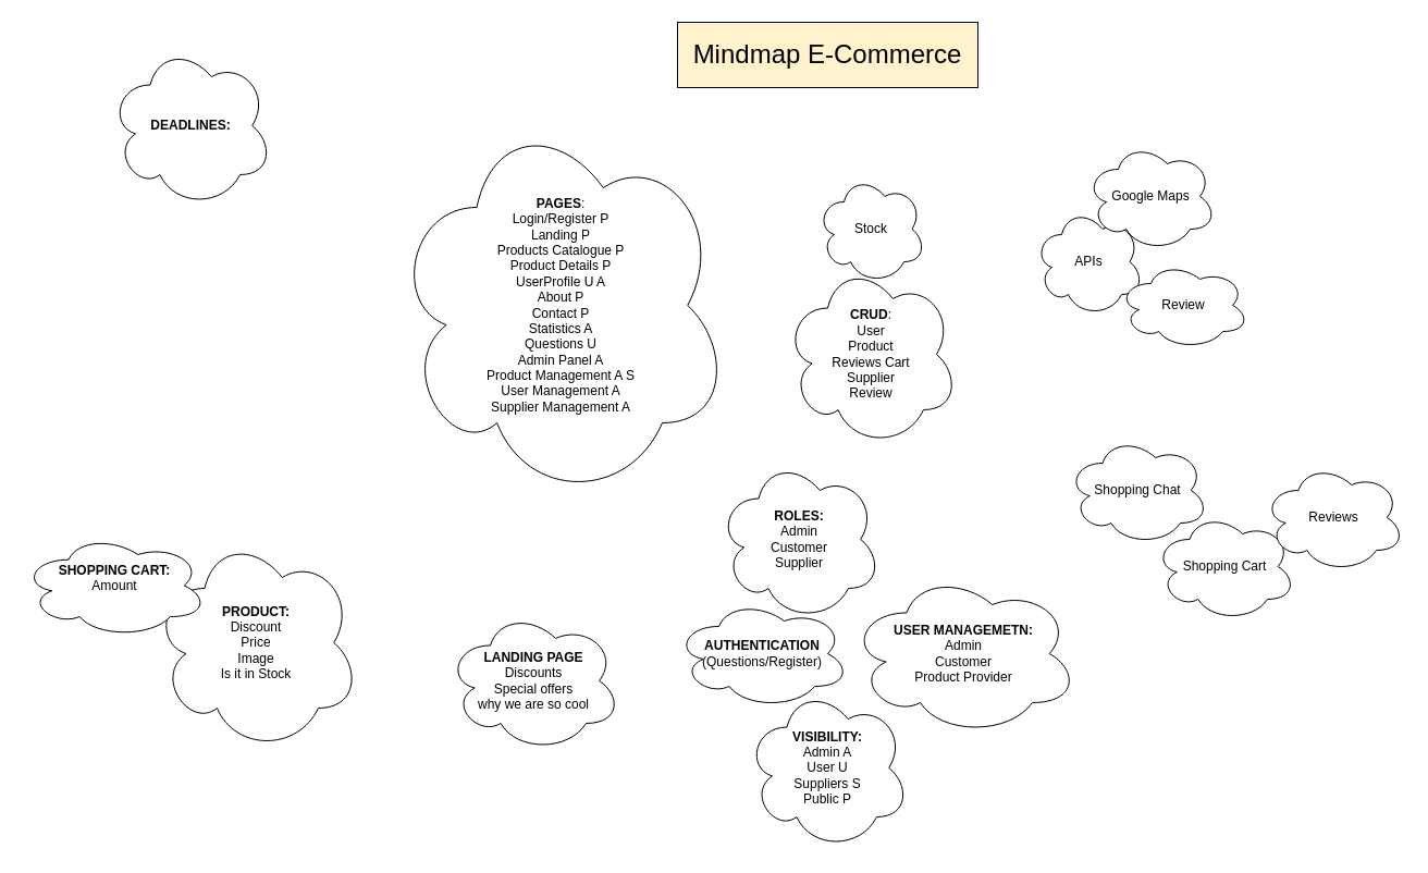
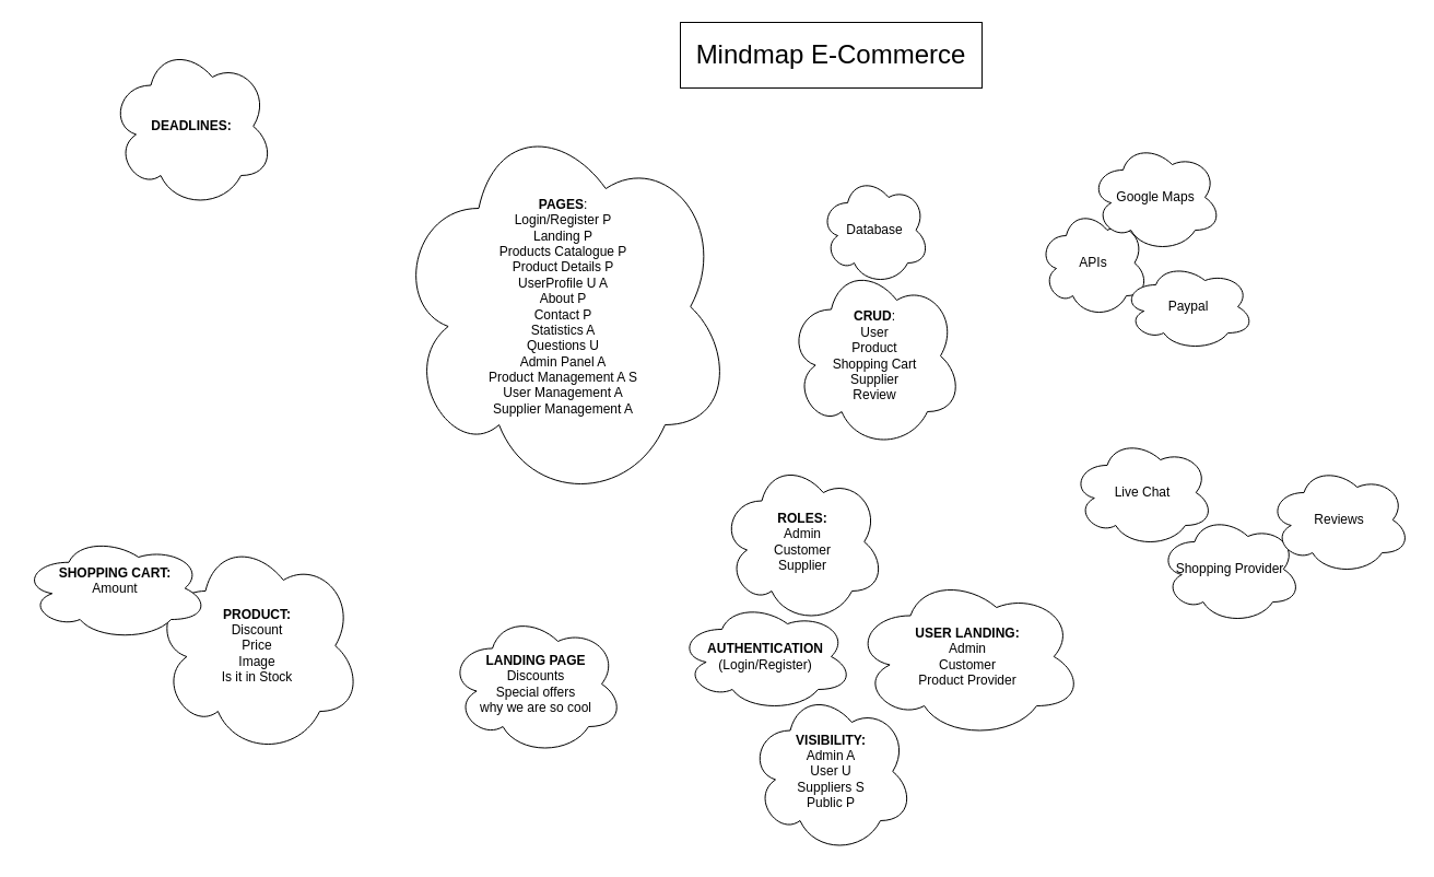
  <mxCell id="0" />
  <mxCell id="1" parent="0" />
  <mxCell id="2" value="&lt;b&gt;DEADLINES:&lt;/b&gt;" style="ellipse;shape=cloud;whiteSpace=wrap;html=1;" vertex="1" parent="1"><mxGeometry x="100" y="40" width="150" height="150" as="geometry" /></mxCell>
- <mxCell id="3" value="&lt;font style=&quot;font-size: 24px&quot;&gt;Mindmap E-Commerce&lt;/font&gt;" style="rounded=0;whiteSpace=wrap;html=1;fillColor=#fff2cc;" vertex="1" parent="1"><mxGeometry x="622" y="20" width="276" height="60" as="geometry" /></mxCell>
+ <mxCell id="3" value="&lt;font style=&quot;font-size: 24px&quot;&gt;Mindmap E-Commerce&lt;/font&gt;" style="rounded=0;whiteSpace=wrap;html=1;" vertex="1" parent="1"><mxGeometry x="622" y="20" width="276" height="60" as="geometry" /></mxCell>
  <mxCell id="4" value="&lt;div&gt;&lt;b&gt;PAGES&lt;/b&gt;:&lt;/div&gt;&lt;div&gt;Login/Register P&lt;br&gt;&lt;/div&gt;&lt;div&gt;Landing P&lt;/div&gt;&lt;div&gt;Products Catalogue P&lt;/div&gt;&lt;div&gt;Product Details P&lt;br&gt;&lt;/div&gt;&lt;div&gt;UserProfile U A&lt;br&gt;&lt;/div&gt;&lt;div&gt;About P&lt;br&gt;&lt;/div&gt;&lt;div&gt;Contact P&lt;br&gt;&lt;/div&gt;&lt;div&gt;Statistics A&lt;br&gt;&lt;/div&gt;&lt;div&gt;Questions U&lt;/div&gt;&lt;div&gt;Admin Panel A&lt;/div&gt;&lt;div&gt;Product Management A S&lt;br&gt;&lt;/div&gt;&lt;div&gt;User Management A&lt;br&gt;&lt;/div&gt;&lt;div&gt;Supplier Management A&lt;br&gt;&lt;/div&gt;" style="ellipse;shape=cloud;whiteSpace=wrap;html=1;" vertex="1" parent="1"><mxGeometry x="360" y="100" width="310" height="360" as="geometry" /></mxCell>
- <mxCell id="5" value="Stock" style="ellipse;shape=cloud;whiteSpace=wrap;html=1;" vertex="1" parent="1"><mxGeometry x="750" y="160" width="100" height="100" as="geometry" /></mxCell>
+ <mxCell id="5" value="Database" style="ellipse;shape=cloud;whiteSpace=wrap;html=1;" vertex="1" parent="1"><mxGeometry x="750" y="160" width="100" height="100" as="geometry" /></mxCell>
  <mxCell id="6" value="APIs" style="ellipse;shape=cloud;whiteSpace=wrap;html=1;" vertex="1" parent="1"><mxGeometry x="950" y="190" width="100" height="100" as="geometry" /></mxCell>
- <mxCell id="7" value="&lt;div&gt;&lt;b&gt;AUTHENTICATION&lt;/b&gt;&lt;/div&gt;&lt;div&gt;(Questions/Register)&lt;br&gt;&lt;/div&gt;" style="ellipse;shape=cloud;whiteSpace=wrap;html=1;" vertex="1" parent="1"><mxGeometry x="620" y="550" width="160" height="100" as="geometry" /></mxCell>
+ <mxCell id="7" value="&lt;div&gt;&lt;b&gt;AUTHENTICATION&lt;/b&gt;&lt;/div&gt;&lt;div&gt;(Login/Register)&lt;br&gt;&lt;/div&gt;" style="ellipse;shape=cloud;whiteSpace=wrap;html=1;" vertex="1" parent="1"><mxGeometry x="620" y="550" width="160" height="100" as="geometry" /></mxCell>
  <mxCell id="8" value="&lt;div&gt;&lt;b&gt;ROLES:&lt;/b&gt;&lt;/div&gt;&lt;div&gt;Admin&lt;/div&gt;&lt;div&gt;Customer&lt;/div&gt;&lt;div&gt;Supplier&lt;br&gt;&lt;/div&gt;" style="ellipse;shape=cloud;whiteSpace=wrap;html=1;" vertex="1" parent="1"><mxGeometry x="659" y="420" width="150" height="150" as="geometry" /></mxCell>
- <mxCell id="9" value="&lt;div&gt;&lt;b&gt;CRUD&lt;/b&gt;:&lt;/div&gt;&lt;div&gt;User&lt;/div&gt;&lt;div&gt;Product&lt;/div&gt;&lt;div&gt;Reviews Cart&lt;br&gt;&lt;/div&gt;&lt;div&gt;Supplier&lt;/div&gt;&lt;div&gt;Review&lt;br&gt;&lt;/div&gt;" style="ellipse;shape=cloud;whiteSpace=wrap;html=1;" vertex="1" parent="1"><mxGeometry x="720" y="240" width="160" height="170" as="geometry" /></mxCell>
- <mxCell id="10" value="Shopping Cart" style="ellipse;shape=cloud;whiteSpace=wrap;html=1;" vertex="1" parent="1"><mxGeometry x="1060" y="470" width="130" height="100" as="geometry" /></mxCell>
+ <mxCell id="9" value="&lt;div&gt;&lt;b&gt;CRUD&lt;/b&gt;:&lt;/div&gt;&lt;div&gt;User&lt;/div&gt;&lt;div&gt;Product&lt;/div&gt;&lt;div&gt;Shopping Cart&lt;br&gt;&lt;/div&gt;&lt;div&gt;Supplier&lt;/div&gt;&lt;div&gt;Review&lt;br&gt;&lt;/div&gt;" style="ellipse;shape=cloud;whiteSpace=wrap;html=1;" vertex="1" parent="1"><mxGeometry x="720" y="240" width="160" height="170" as="geometry" /></mxCell>
+ <mxCell id="10" value="Shopping Provider" style="ellipse;shape=cloud;whiteSpace=wrap;html=1;" vertex="1" parent="1"><mxGeometry x="1060" y="470" width="130" height="100" as="geometry" /></mxCell>
  <mxCell id="11" value="Reviews" style="ellipse;shape=cloud;whiteSpace=wrap;html=1;" vertex="1" parent="1"><mxGeometry x="1160" y="425" width="130" height="100" as="geometry" /></mxCell>
  <mxCell id="12" value="Google Maps" style="ellipse;shape=cloud;whiteSpace=wrap;html=1;" vertex="1" parent="1"><mxGeometry x="997" y="130" width="120" height="100" as="geometry" /></mxCell>
- <mxCell id="13" value="Review" style="ellipse;shape=cloud;whiteSpace=wrap;html=1;" vertex="1" parent="1"><mxGeometry x="1027" y="240" width="120" height="80" as="geometry" /></mxCell>
+ <mxCell id="13" value="Paypal" style="ellipse;shape=cloud;whiteSpace=wrap;html=1;" vertex="1" parent="1"><mxGeometry x="1027" y="240" width="120" height="80" as="geometry" /></mxCell>
  <mxCell id="14" value="&lt;div&gt;&lt;b&gt;VISIBILITY:&lt;/b&gt;&lt;/div&gt;&lt;div&gt;Admin A&lt;br&gt;&lt;/div&gt;&lt;div&gt;User U&lt;/div&gt;&lt;div&gt;Suppliers S&lt;br&gt;&lt;/div&gt;&lt;div&gt;Public P&lt;br&gt;&lt;/div&gt;" style="ellipse;shape=cloud;whiteSpace=wrap;html=1;" vertex="1" parent="1"><mxGeometry x="685" y="630" width="150" height="150" as="geometry" /></mxCell>
  <mxCell id="15" value="&lt;div&gt;&lt;b&gt;LANDING PAGE&lt;/b&gt;&lt;/div&gt;&lt;div&gt;Discounts&lt;/div&gt;&lt;div&gt;Special offers&lt;/div&gt;&lt;div&gt;why we are so cool&lt;br&gt;&lt;/div&gt;" style="ellipse;shape=cloud;whiteSpace=wrap;html=1;" vertex="1" parent="1"><mxGeometry x="410" y="560" width="160" height="130" as="geometry" /></mxCell>
  <mxCell id="16" value="&lt;div&gt;&lt;b&gt;PRODUCT:&lt;/b&gt;&lt;/div&gt;&lt;div&gt;Discount&lt;/div&gt;&lt;div&gt;Price&lt;/div&gt;&lt;div&gt;Image&lt;br&gt;&lt;/div&gt;&lt;div&gt;Is it in Stock&lt;br&gt;&lt;/div&gt;" style="ellipse;shape=cloud;whiteSpace=wrap;html=1;" vertex="1" parent="1"><mxGeometry x="140" y="490" width="190" height="200" as="geometry" /></mxCell>
  <mxCell id="17" value="&lt;div&gt;&lt;b&gt;SHOPPING CART:&lt;/b&gt;&lt;/div&gt;&lt;div&gt;Amount&lt;/div&gt;&lt;div&gt;&lt;br&gt;&lt;/div&gt;" style="ellipse;shape=cloud;whiteSpace=wrap;html=1;" vertex="1" parent="1"><mxGeometry x="20" y="490" width="170" height="95" as="geometry" /></mxCell>
- <mxCell id="18" value="&lt;div&gt;&lt;b&gt;USER MANAGEMETN:&lt;/b&gt;&lt;/div&gt;&lt;div&gt;Admin&lt;/div&gt;&lt;div&gt;Customer&lt;/div&gt;&lt;div&gt;Product Provider&lt;br&gt;&lt;/div&gt;" style="ellipse;shape=cloud;whiteSpace=wrap;html=1;" vertex="1" parent="1"><mxGeometry x="780" y="525" width="210" height="150" as="geometry" /></mxCell>
- <mxCell id="19" value="Shopping Chat" style="ellipse;shape=cloud;whiteSpace=wrap;html=1;" vertex="1" parent="1"><mxGeometry x="980" y="400" width="130" height="100" as="geometry" /></mxCell>
+ <mxCell id="18" value="&lt;div&gt;&lt;b&gt;USER LANDING:&lt;/b&gt;&lt;/div&gt;&lt;div&gt;Admin&lt;/div&gt;&lt;div&gt;Customer&lt;/div&gt;&lt;div&gt;Product Provider&lt;br&gt;&lt;/div&gt;" style="ellipse;shape=cloud;whiteSpace=wrap;html=1;" vertex="1" parent="1"><mxGeometry x="780" y="525" width="210" height="150" as="geometry" /></mxCell>
+ <mxCell id="19" value="Live Chat" style="ellipse;shape=cloud;whiteSpace=wrap;html=1;" vertex="1" parent="1"><mxGeometry x="980" y="400" width="130" height="100" as="geometry" /></mxCell>
